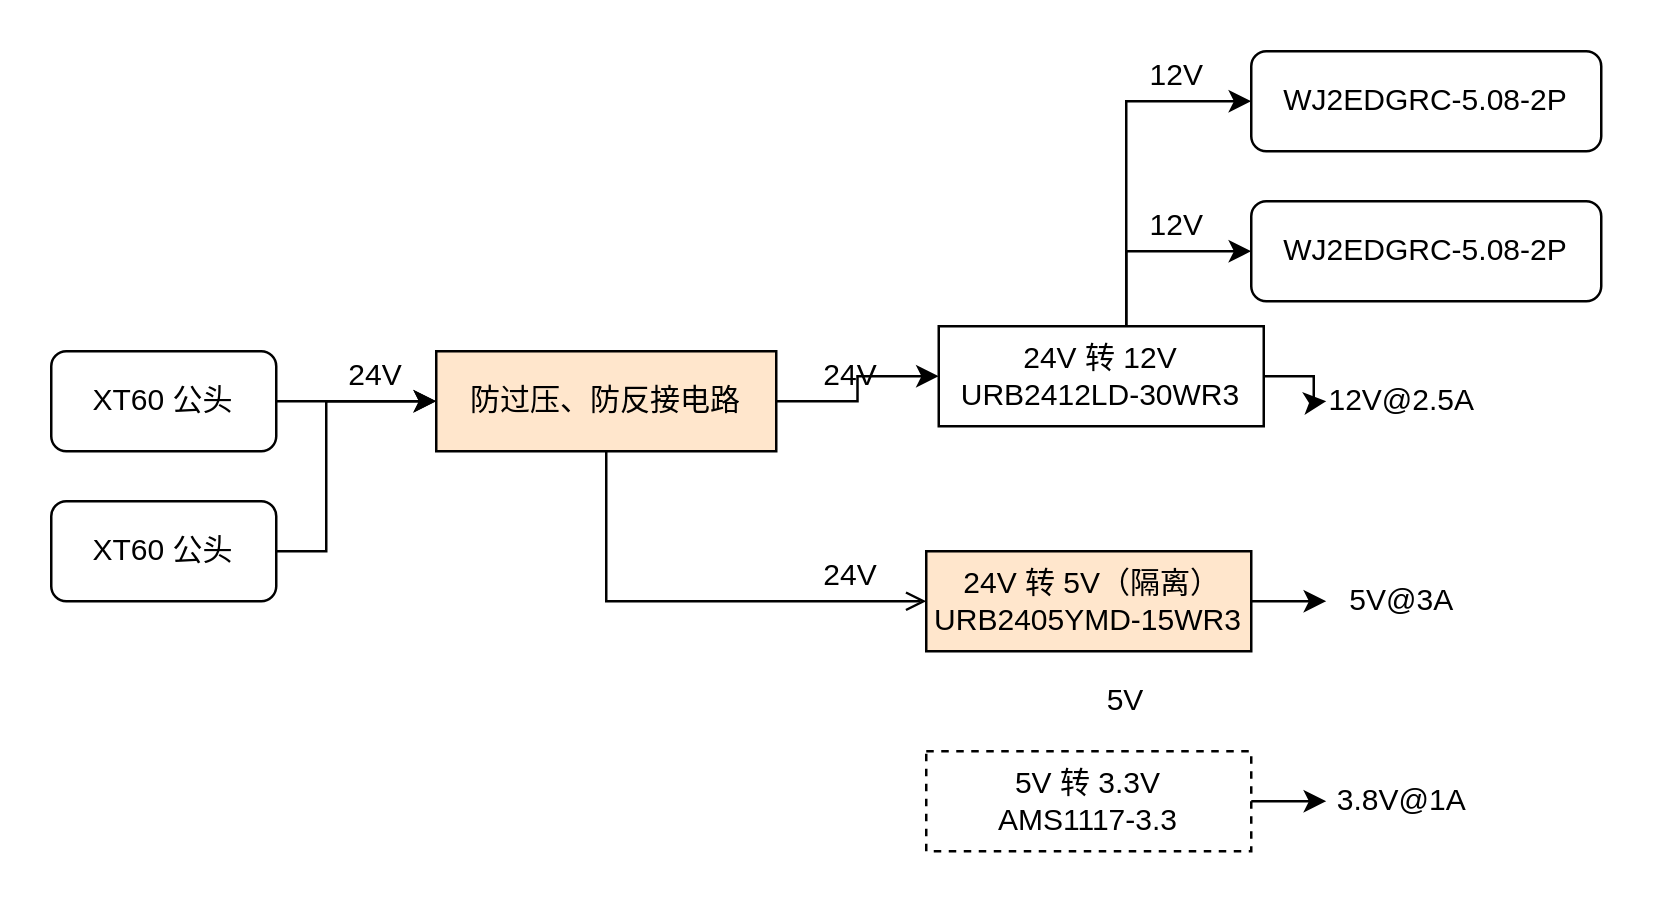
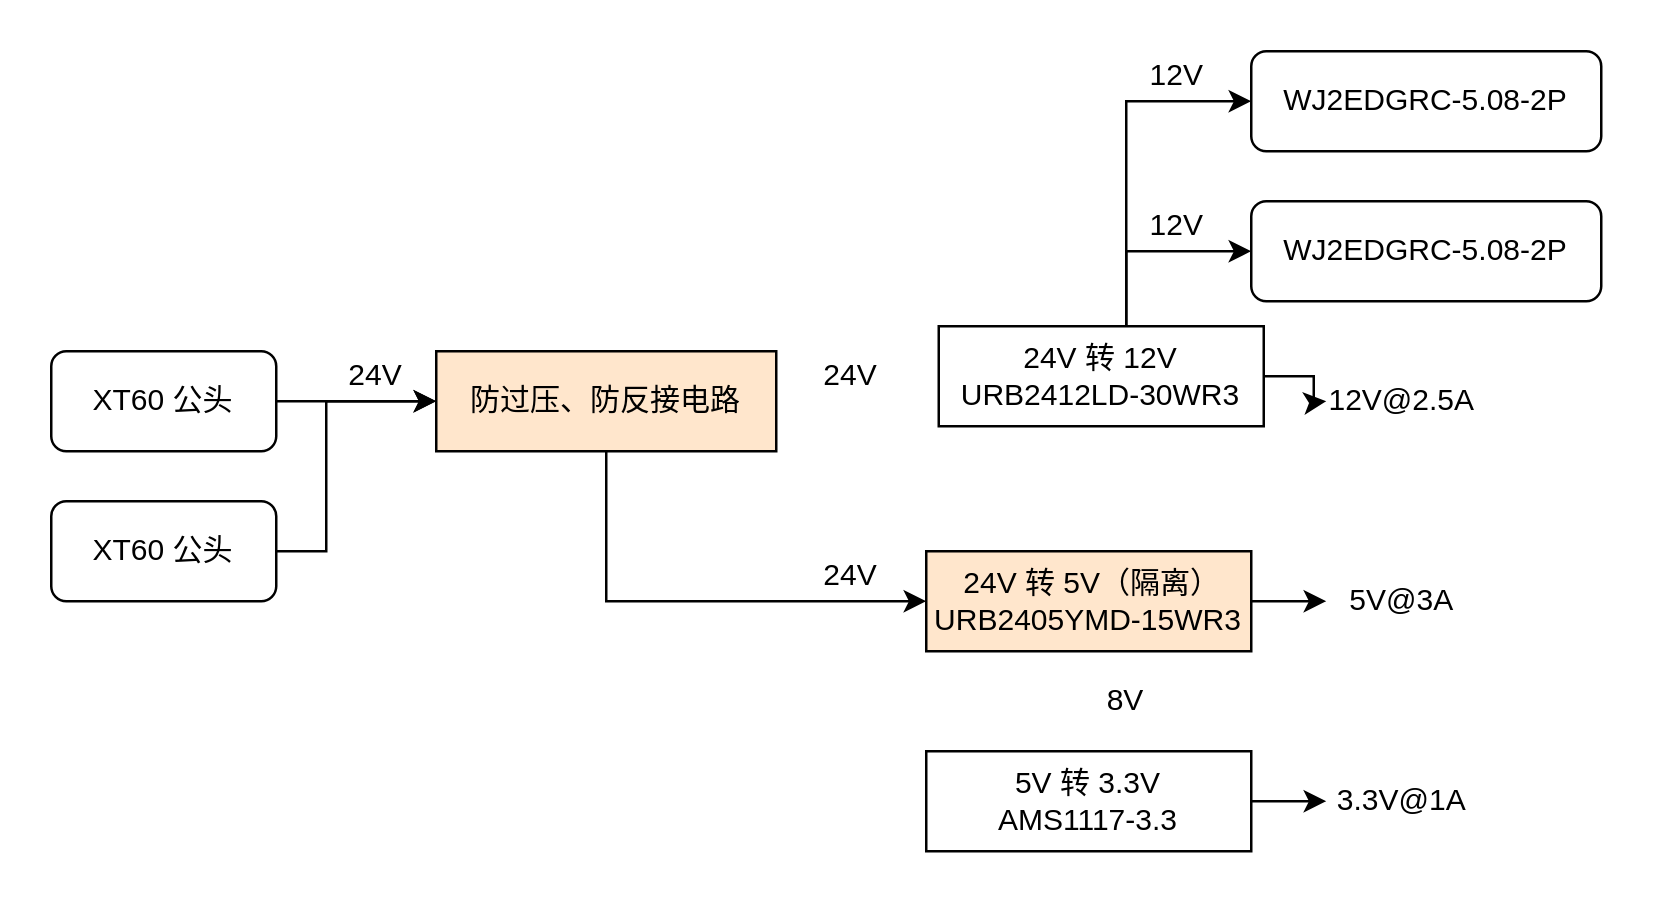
  <mxCell id="0" />
  <mxCell id="1" parent="0" />
  <mxCell id="2" value="24V" style="text;html=1;strokeColor=none;fillColor=none;align=center;verticalAlign=middle;whiteSpace=wrap;rounded=0;" parent="1" vertex="1"><mxGeometry x="130" y="140" width="40" height="20" as="geometry" /></mxCell>
  <mxCell id="3" value="24V" style="text;html=1;strokeColor=none;fillColor=none;align=center;verticalAlign=middle;whiteSpace=wrap;rounded=0;" parent="1" vertex="1"><mxGeometry x="320" y="140" width="40" height="20" as="geometry" /></mxCell>
  <mxCell id="4" value="&lt;span&gt;XT60 公头&lt;/span&gt;" style="rounded=1;whiteSpace=wrap;html=1;" parent="1" vertex="1"><mxGeometry x="20" y="140" width="90" height="40" as="geometry" /></mxCell>
- <mxCell id="5" style="edgeStyle=orthogonalEdgeStyle;rounded=0;orthogonalLoop=1;jettySize=auto;html=1;" parent="1" source="7" target="11" edge="1"><mxGeometry relative="1" as="geometry" /></mxCell>
- <mxCell id="6" style="edgeStyle=orthogonalEdgeStyle;rounded=0;orthogonalLoop=1;jettySize=auto;html=1;endArrow=open;" parent="1" source="7" target="13" edge="1"><mxGeometry relative="1" as="geometry"><Array as="points"><mxPoint x="242" y="240" /></Array></mxGeometry></mxCell>
+ <mxCell id="6" style="edgeStyle=orthogonalEdgeStyle;rounded=0;orthogonalLoop=1;jettySize=auto;html=1;" parent="1" source="7" target="13" edge="1"><mxGeometry relative="1" as="geometry"><Array as="points"><mxPoint x="242" y="240" /></Array></mxGeometry></mxCell>
  <mxCell id="7" value="&lt;span&gt;防过压、防反接电路&lt;/span&gt;" style="rounded=0;whiteSpace=wrap;html=1;fillColor=#ffe6cc;" parent="1" vertex="1"><mxGeometry x="174" y="140" width="136" height="40" as="geometry" /></mxCell>
  <mxCell id="8" style="edgeStyle=orthogonalEdgeStyle;rounded=0;orthogonalLoop=1;jettySize=auto;html=1;" parent="1" source="11" edge="1"><mxGeometry relative="1" as="geometry"><mxPoint x="530" y="160" as="targetPoint" /></mxGeometry></mxCell>
  <mxCell id="9" style="edgeStyle=orthogonalEdgeStyle;rounded=0;orthogonalLoop=1;jettySize=auto;html=1;" parent="1" source="11" target="24" edge="1"><mxGeometry relative="1" as="geometry"><mxPoint x="460" y="30" as="targetPoint" /><Array as="points"><mxPoint x="450" y="40" /></Array></mxGeometry></mxCell>
  <mxCell id="10" style="edgeStyle=orthogonalEdgeStyle;rounded=0;orthogonalLoop=1;jettySize=auto;html=1;exitX=0.75;exitY=0;exitDx=0;exitDy=0;" parent="1" source="11" target="25" edge="1"><mxGeometry relative="1" as="geometry"><mxPoint x="480" y="100" as="targetPoint" /><Array as="points"><mxPoint x="450" y="140" /><mxPoint x="450" y="100" /></Array></mxGeometry></mxCell>
  <mxCell id="11" value="&lt;span&gt;24V 转 12V&lt;br&gt;URB2412LD-30WR3&lt;br&gt;&lt;/span&gt;" style="rounded=0;whiteSpace=wrap;html=1;" parent="1" vertex="1"><mxGeometry x="375" y="130" width="130" height="40" as="geometry" /></mxCell>
  <mxCell id="12" value="" style="endArrow=classic;html=1;" parent="1" source="4" target="7" edge="1"><mxGeometry width="50" height="50" relative="1" as="geometry"><mxPoint x="290" y="150" as="sourcePoint" /><mxPoint x="210" y="230" as="targetPoint" /></mxGeometry></mxCell>
  <mxCell id="13" value="&amp;nbsp;24V 转 5V（隔离）&lt;br&gt;URB2405YMD-15WR3" style="rounded=0;whiteSpace=wrap;html=1;fillColor=#ffe6cc;" parent="1" vertex="1"><mxGeometry x="370" y="220" width="130" height="40" as="geometry" /></mxCell>
- <mxCell id="14" value="5V 转 3.3V&lt;br&gt;AMS1117-3.3" style="rounded=0;whiteSpace=wrap;html=1;dashed=1;" parent="1" vertex="1"><mxGeometry x="370" y="300" width="130" height="40" as="geometry" /></mxCell>
- <mxCell id="15" value="5V" style="text;html=1;strokeColor=none;fillColor=none;align=center;verticalAlign=middle;whiteSpace=wrap;rounded=0;" parent="1" vertex="1"><mxGeometry x="430" y="270" width="40" height="20" as="geometry" /></mxCell>
+ <mxCell id="14" value="5V 转 3.3V&lt;br&gt;AMS1117-3.3" style="rounded=0;whiteSpace=wrap;html=1;" parent="1" vertex="1"><mxGeometry x="370" y="300" width="130" height="40" as="geometry" /></mxCell>
+ <mxCell id="15" value="8V" style="text;html=1;strokeColor=none;fillColor=none;align=center;verticalAlign=middle;whiteSpace=wrap;rounded=0;" parent="1" vertex="1"><mxGeometry x="430" y="270" width="40" height="20" as="geometry" /></mxCell>
  <mxCell id="16" value="12V@2.5A" style="text;html=1;align=center;verticalAlign=middle;resizable=0;points=[];autosize=1;strokeColor=none;" parent="1" vertex="1"><mxGeometry x="525" y="150" width="70" height="20" as="geometry" /></mxCell>
  <mxCell id="17" style="edgeStyle=orthogonalEdgeStyle;rounded=0;orthogonalLoop=1;jettySize=auto;html=1;" parent="1" edge="1" source="13"><mxGeometry relative="1" as="geometry"><mxPoint x="530" y="240" as="targetPoint" /><mxPoint x="480" y="240" as="sourcePoint" /></mxGeometry></mxCell>
  <mxCell id="18" value="5V@3A" style="text;html=1;align=center;verticalAlign=middle;resizable=0;points=[];autosize=1;strokeColor=none;" parent="1" vertex="1"><mxGeometry x="530" y="230" width="60" height="20" as="geometry" /></mxCell>
  <mxCell id="19" style="edgeStyle=orthogonalEdgeStyle;rounded=0;orthogonalLoop=1;jettySize=auto;html=1;" parent="1" edge="1" source="14"><mxGeometry relative="1" as="geometry"><mxPoint x="530" y="320" as="targetPoint" /><mxPoint x="480" y="320" as="sourcePoint" /></mxGeometry></mxCell>
- <mxCell id="20" value="3.8V@1A" style="text;html=1;align=center;verticalAlign=middle;resizable=0;points=[];autosize=1;strokeColor=none;" parent="1" vertex="1"><mxGeometry x="525" y="310" width="70" height="20" as="geometry" /></mxCell>
+ <mxCell id="20" value="3.3V@1A" style="text;html=1;align=center;verticalAlign=middle;resizable=0;points=[];autosize=1;strokeColor=none;" parent="1" vertex="1"><mxGeometry x="525" y="310" width="70" height="20" as="geometry" /></mxCell>
  <mxCell id="21" value="24V" style="text;html=1;strokeColor=none;fillColor=none;align=center;verticalAlign=middle;whiteSpace=wrap;rounded=0;" parent="1" vertex="1"><mxGeometry x="320" y="220" width="40" height="20" as="geometry" /></mxCell>
  <mxCell id="22" style="edgeStyle=orthogonalEdgeStyle;rounded=0;orthogonalLoop=1;jettySize=auto;html=1;exitX=1;exitY=0.5;exitDx=0;exitDy=0;entryX=0;entryY=0.5;entryDx=0;entryDy=0;" parent="1" source="23" target="7" edge="1"><mxGeometry relative="1" as="geometry"><mxPoint x="174" y="190" as="targetPoint" /><Array as="points"><mxPoint x="130" y="220" /><mxPoint x="130" y="160" /></Array></mxGeometry></mxCell>
  <mxCell id="23" value="&lt;span&gt;XT60 公头&lt;/span&gt;" style="rounded=1;whiteSpace=wrap;html=1;" parent="1" vertex="1"><mxGeometry x="20" y="200" width="90" height="40" as="geometry" /></mxCell>
  <mxCell id="24" value="WJ2EDGRC-5.08-2P" style="rounded=1;whiteSpace=wrap;html=1;" parent="1" vertex="1"><mxGeometry x="500" y="20" width="140" height="40" as="geometry" /></mxCell>
  <mxCell id="25" value="WJ2EDGRC-5.08-2P" style="rounded=1;whiteSpace=wrap;html=1;" parent="1" vertex="1"><mxGeometry x="500" y="80" width="140" height="40" as="geometry" /></mxCell>
  <mxCell id="26" value="12V" style="text;html=1;align=center;verticalAlign=middle;resizable=0;points=[];autosize=1;strokeColor=none;" parent="1" vertex="1"><mxGeometry x="450" y="80" width="40" height="20" as="geometry" /></mxCell>
  <mxCell id="27" value="12V" style="text;html=1;align=center;verticalAlign=middle;resizable=0;points=[];autosize=1;strokeColor=none;" parent="1" vertex="1"><mxGeometry x="450" y="20" width="40" height="20" as="geometry" /></mxCell>
